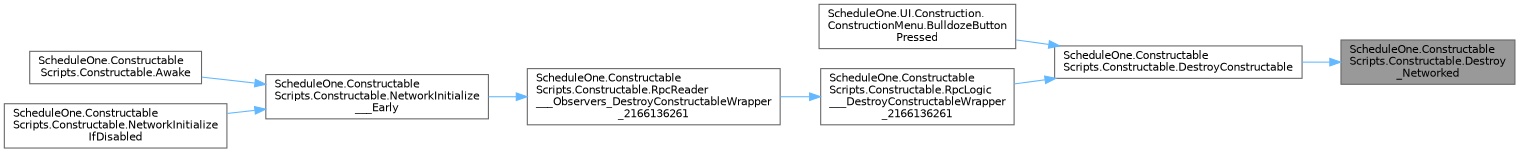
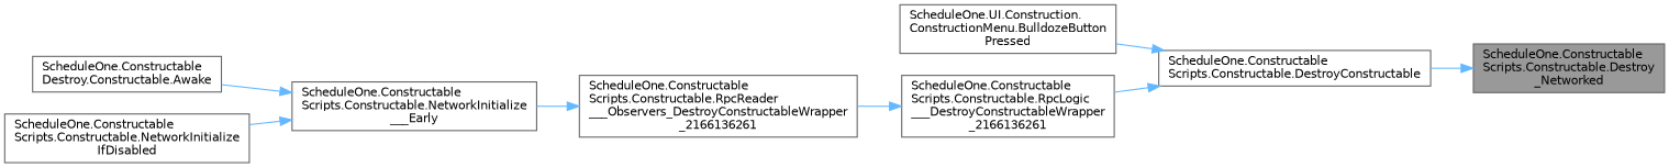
  digraph {
    rankdir=RL
    node [color=grey40 fillcolor=white fontname=Helvetica fontsize=10 shape=box style=filled]
    edge [color=steelblue1 dir=back fontname=Helvetica fontsize=10 labelfontname=Helvetica labelfontsize=10 style=solid]
    n1 [color=gray40 fillcolor=grey60 fontcolor=black height=0.2 label="ScheduleOne.Constructable\lScripts.Constructable.Destroy\l_Networked" width=0.4]
    n2 [height=0.2 label="ScheduleOne.Constructable\lScripts.Constructable.DestroyConstructable" width=0.4]
    n3 [height=0.2 label="ScheduleOne.UI.Construction.\lConstructionMenu.BulldozeButton\lPressed" width=0.4]
    n4 [height=0.2 label="ScheduleOne.Constructable\lScripts.Constructable.RpcLogic\l___DestroyConstructableWrapper\l_2166136261" width=0.4]
    n5 [height=0.2 label="ScheduleOne.Constructable\lScripts.Constructable.RpcReader\l___Observers_DestroyConstructableWrapper\l_2166136261" width=0.4]
    n6 [height=0.2 label="ScheduleOne.Constructable\lScripts.Constructable.NetworkInitialize\l___Early" width=0.4]
-   n7 [height=0.2 label="ScheduleOne.Constructable\lScripts.Constructable.Awake" width=0.4]
+   n7 [height=0.2 label="ScheduleOne.Constructable\lDestroy.Constructable.Awake" width=0.4]
    n8 [height=0.2 label="ScheduleOne.Constructable\lScripts.Constructable.NetworkInitialize\lIfDisabled" width=0.4]
    n1 -> n2
    n2 -> n3
    n2 -> n4
    n4 -> n5
    n5 -> n6
    n6 -> n7
    n6 -> n8
  }
